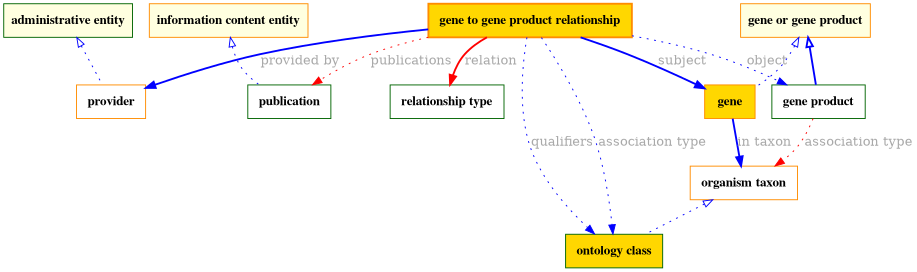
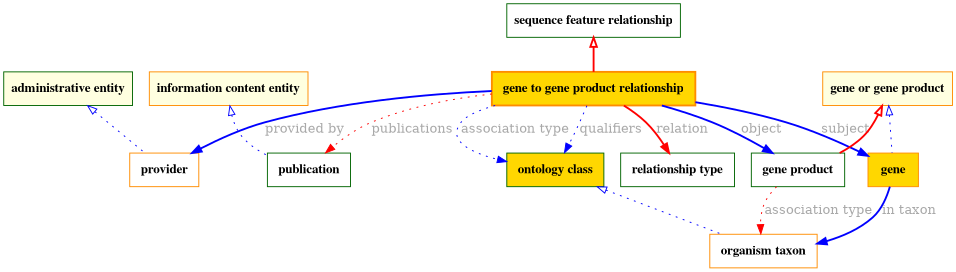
  digraph {
    fontsize=32
    penwidth=5
    node [color=darkorange fillcolor=white fontname="times bold" shape=rectangle style="solid,filled"]
    edge [color=blue fontcolor=darkgray style=dotted]
    n1 [fillcolor=gold label=" gene to gene product relationship " style="bold,filled"]
    n2 [label=" provider "]
    n3 [color=darkgreen label=" publication "]
    n4 [color=darkgreen fillcolor=gold label=" ontology class "]
    n5 [color=darkgreen label=" gene product "]
    n6 [color=darkgreen label=" relationship type "]
    n7 [fillcolor=gold label=" gene "]
    n8 [label=" organism taxon "]
+   "sequence feature relationship" [color=darkgreen style=filled]
    "administrative entity" [color=darkgreen fillcolor=lightyellow style=filled]
    "information content entity" [fillcolor=lightyellow style=filled]
    "gene or gene product" [fillcolor=lightyellow style=filled]
    n1 -> n2 [label="provided by" style=bold]
    n1 -> n3 [color=red label=publications]
    n1 -> n4 [label=qualifiers]
    n1 -> n4 [label="association type"]
-   n1 -> n5 [label=object]
+   n1 -> n5 [label=object style=bold]
    n1 -> n6 [color=red label=relation style=bold]
    n1 -> n7 [label=subject style=bold]
-   n8 -> n4 [arrowtail=onormal dir=back]
+   n4 -> n8 [arrowtail=onormal dir=back]
    n5 -> n8 [color=red label="association type"]
    n7 -> n8 [label="in taxon" style=bold]
+   "sequence feature relationship" -> n1 [arrowtail=onormal color=red dir=back style=bold]
    "administrative entity" -> n2 [arrowtail=onormal dir=back]
    "information content entity" -> n3 [arrowtail=onormal dir=back]
-   "gene or gene product" -> n5 [arrowtail=onormal dir=back style=bold]
+   "gene or gene product" -> n5 [arrowtail=onormal color=red dir=back style=bold]
    "gene or gene product" -> n7 [arrowtail=onormal dir=back]
  }
